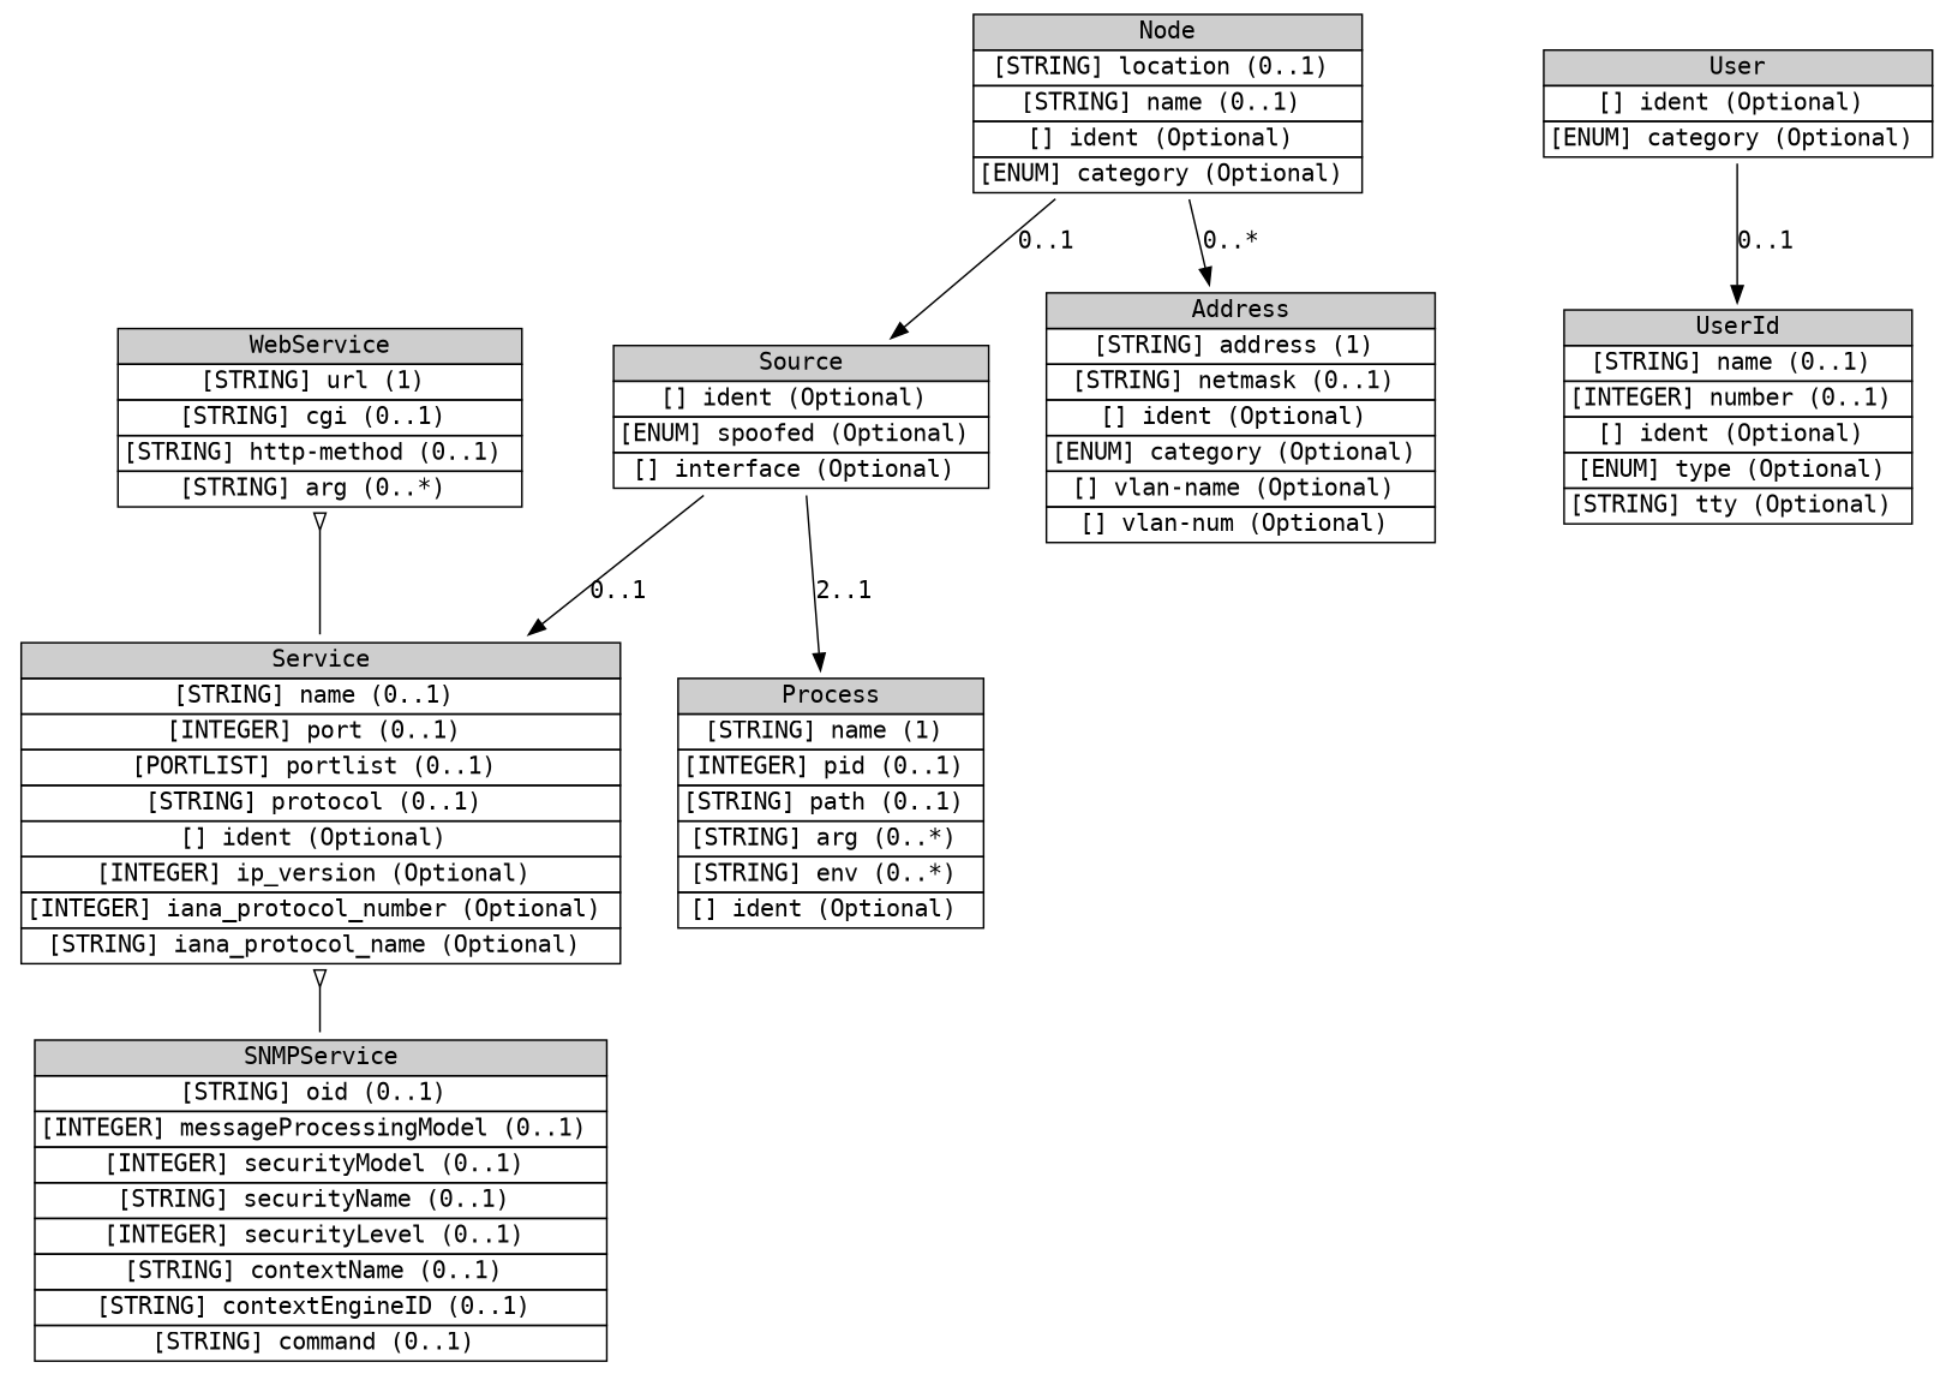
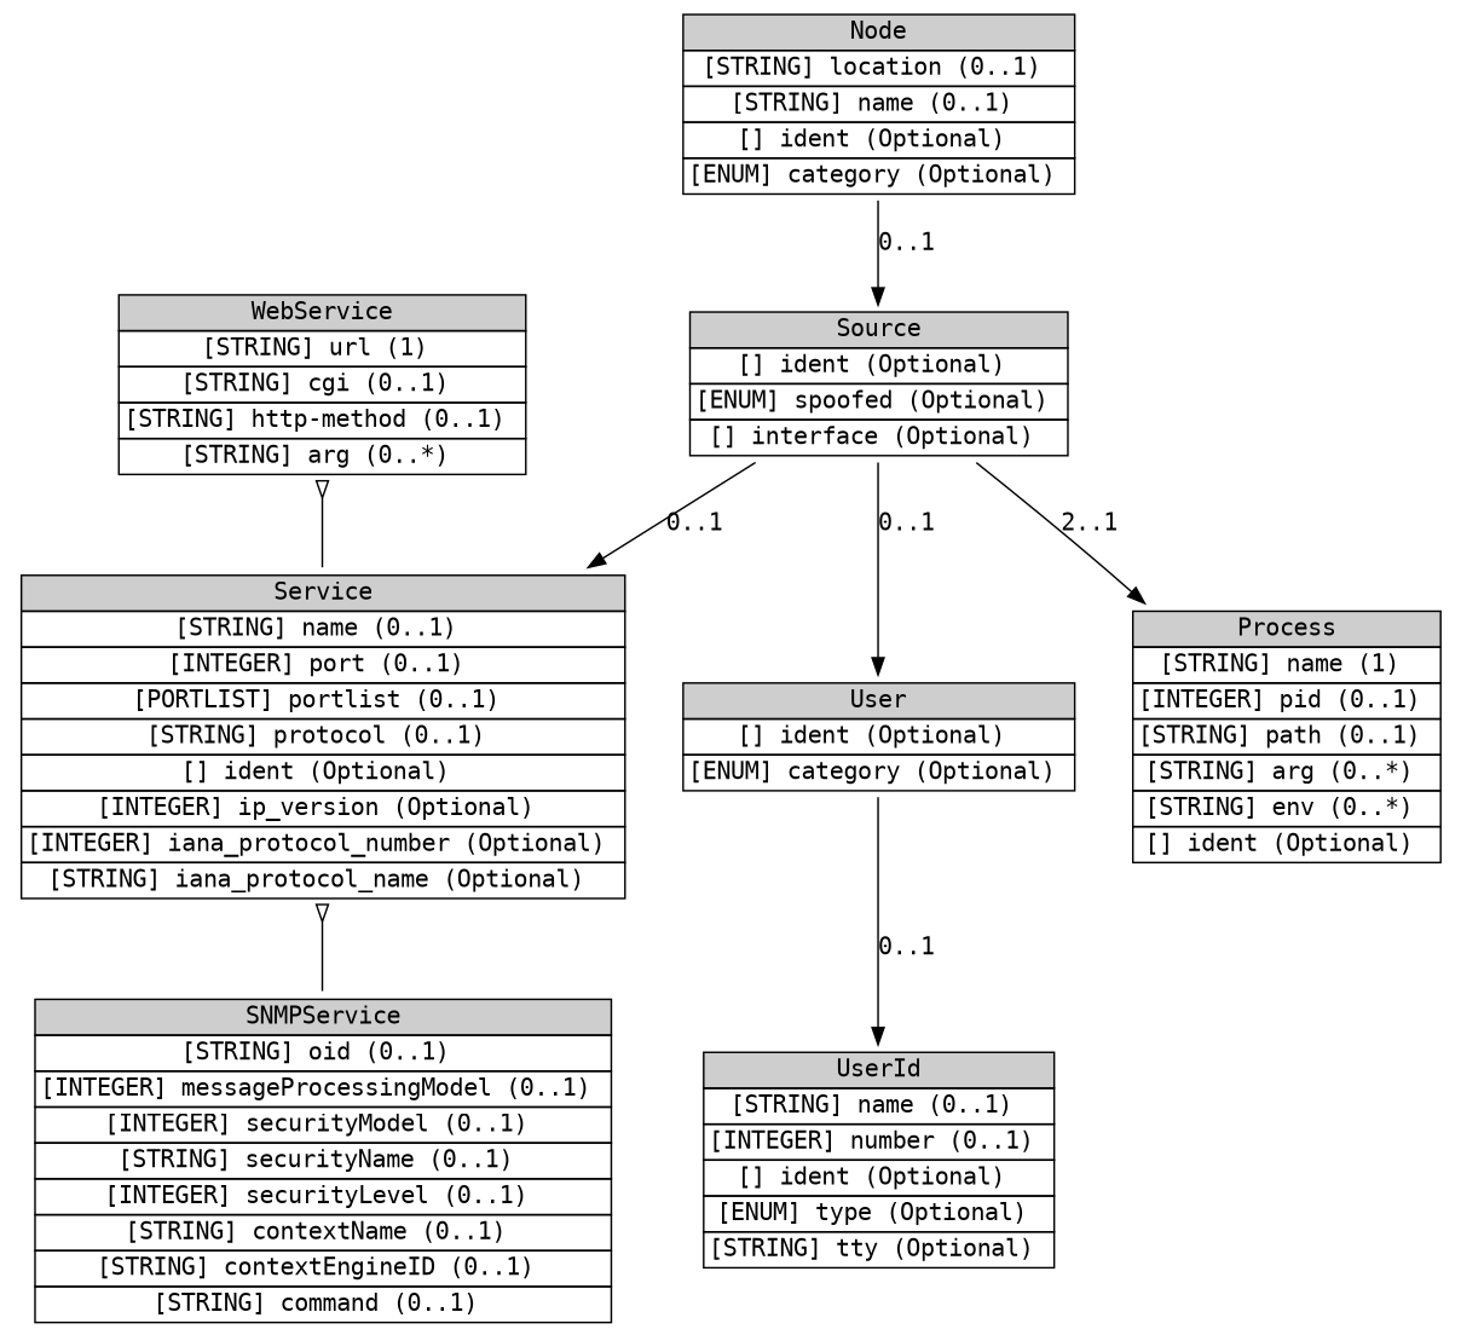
  digraph {
    fontname="DejaVu Sans Mono"
    rankdir=TB
    node [fontname="DejaVu Sans Mono" shape=plaintext]
    edge [fontname="DejaVu Sans Mono"]
    n1 [height=1.2361 label=<<table BORDER="0" CELLBORDER="1" CELLSPACING="0"> <tr > <td BGCOLOR="#CECECE" HREF="#" TITLE="The Source class contains information about the possible source(s) of the event(s) that generated an alert. An event may have more than one source (e.g., in a distributed denial-of-service attack). ">Source</td> </tr>" %<tr><td HREF="#" TITLE="A unique identifier for this source; see Section 3.2.9.">[] ident (Optional) </td></tr>%<tr><td HREF="#" TITLE="An indication of whether the source is, as far as the analyzer can determine, a spoofed address used for hiding the real origin of the attack.  The permitted values for this attribute are shown below.  The default value is &quot;unknown&quot;.  (See also Section 10.)">[ENUM] spoofed (Optional) </td></tr>%<tr><td HREF="#" TITLE="May be used by a network-based analyzer with multiple interfaces to indicate which interface this source was seen on.">[] interface (Optional) </td></tr>%</table>> width=2.9167]
    n2 [height=0.95833 label=<<table BORDER="0" CELLBORDER="1" CELLSPACING="0"> <tr > <td BGCOLOR="#CECECE" HREF="#" TITLE="The User class is used to describe users. It is primarily used as a &quot;container&quot; class for the UserId aggregate class, as shown in Figure 16. ">User</td> </tr>" %<tr><td HREF="#" TITLE="A unique identifier for the user; see Section 3.2.9.">[] ident (Optional) </td></tr>%<tr><td HREF="#" TITLE="The type of user represented.  The permitted values for this attribute are shown below.  The default value is &quot;unknown&quot;. (See also Section 10.)">[ENUM] category (Optional) </td></tr>%</table>> width=3.0278]
    n3 [height=2.0694 label=<<table BORDER="0" CELLBORDER="1" CELLSPACING="0"> <tr > <td BGCOLOR="#CECECE" HREF="#" TITLE="The Process class is used to describe processes being executed on sources, targets, and analyzers. ">Process</td> </tr>" %<tr><td HREF="#" TITLE="The name of the program being executed. This is a short name; path and argument information are provided elsewhere.">[STRING] name (1) </td></tr>%<tr><td HREF="#" TITLE="The process identifier of the process.">[INTEGER] pid (0..1) </td></tr>%<tr><td HREF="#" TITLE="The full path of the program being executed.">[STRING] path (0..1) </td></tr>%<tr><td HREF="#" TITLE="A command-line argument to the program. Multiple arguments may be specified (they are assumed to have occurred in the same order they are provided) with multiple uses of arg.">[STRING] arg (0..*) </td></tr>%<tr><td HREF="#" TITLE="An environment string associated with the process; generally of the format &quot;VARIABLE=value&quot;.  Multiple environment strings may be specified with multiple uses of env.">[STRING] env (0..*) </td></tr>%<tr><td HREF="#" TITLE="A unique identifier for the process; see Section 3.2.9.">[] ident (Optional) </td></tr>%</table>> width=2.3611]
    n4 [height=2.625 label=<<table BORDER="0" CELLBORDER="1" CELLSPACING="0"> <tr > <td BGCOLOR="#CECECE" HREF="#" TITLE="The Service class describes network services on sources and targets. It can identify services by name, port, and protocol. When Service occurs as an aggregate class of Source, it is understood that the service is one from which activity of interest is originating; and that the service is &quot;attached&quot; to the Node, Process, and User information also contained in Source. Likewise, when Service occurs as an aggregate class of Target, it is understood that the service is one to which activity of interest is being directed; and that the service is &quot;attached&quot; to the Node, Process, and User information also contained in Target. If Service occurs in both Source and Target, then information in both locations should be the same. If information is the same in both locations and implementers wish to carry it in only one location, they should specify it as an aggregate of the Target class. ">Service</td> </tr>" %<tr><td HREF="#" TITLE="The name of the service.  Whenever possible, the name from the IANA list of well-known ports SHOULD be used.">[STRING] name (0..1) </td></tr>%<tr><td HREF="#" TITLE="The port number being used.">[INTEGER] port (0..1) </td></tr>%<tr><td HREF="#" TITLE="A list of port numbers being used; see Section 3.2.8 for formatting rules.  If a portlist is given, the iana_protocol_number and iana_protocol_name MUST apply to all the elements of the list.">[PORTLIST] portlist (0..1) </td></tr>%<tr><td HREF="#" TITLE="Additional information about the protocol being used.  The intent of the protocol field is to carry additional information related to the protocol being used when the &lt;Service&gt; attributes iana_protocol_number or/and iana_protocol_name are filed.">[STRING] protocol (0..1) </td></tr>%<tr><td HREF="#" TITLE="A unique identifier for the service; see Section 3.2.9.">[] ident (Optional) </td></tr>%<tr><td HREF="#" TITLE="The IP version number.">[INTEGER] ip_version (Optional) </td></tr>%<tr><td HREF="#" TITLE="The IANA protocol number.">[INTEGER] iana_protocol_number (Optional) </td></tr>%<tr><td HREF="#" TITLE="The IANA protocol name.">[STRING] iana_protocol_name (Optional) </td></tr>%</table>> width=4.6111]
    n5 [height=1.5139 label=<<table BORDER="0" CELLBORDER="1" CELLSPACING="0"> <tr > <td BGCOLOR="#CECECE" HREF="#" TITLE="The Node class is used to identify hosts and other network devices (routers, switches, etc.). ">Node</td> </tr>" %<tr><td HREF="#" TITLE="The location of the equipment.">[STRING] location (0..1) </td></tr>%<tr><td HREF="#" TITLE="The name of the equipment.  This information MUST be provided if no Address information is given.">[STRING] name (0..1) </td></tr>%<tr><td HREF="#" TITLE="A unique identifier for the node; see Section 3.2.9.">[] ident (Optional) </td></tr>%<tr><td HREF="#" TITLE="The &quot;domain&quot; from which the name information was obtained, if relevant.  The permitted values for this attribute are shown in the table below.  The default value is &quot;unknown&quot;. (See also Section 10 for extensions to the table.)">[ENUM] category (Optional) </td></tr>%</table>> width=3.0278]
-   n6 [height=2.0694 label=<<table BORDER="0" CELLBORDER="1" CELLSPACING="0"> <tr > <td BGCOLOR="#CECECE" HREF="#" TITLE="The Address class is used to represent network, hardware, and application addresses. ">Address</td> </tr>" %<tr><td HREF="#" TITLE="The address information.  The format of this data is governed by the category attribute.">[STRING] address (1) </td></tr>%<tr><td HREF="#" TITLE="The network mask for the address, if appropriate.">[STRING] netmask (0..1) </td></tr>%<tr><td HREF="#" TITLE="A unique identifier for the address; see Section 3.2.9.">[] ident (Optional) </td></tr>%<tr><td HREF="#" TITLE="The type of address represented.  The permitted values for this attribute are shown below.  The default value is &quot;unknown&quot;.  (See also Section 10.)">[ENUM] category (Optional) </td></tr>%<tr><td HREF="#" TITLE="The name of the Virtual LAN to which the address belongs.">[] vlan-name (Optional) </td></tr>%<tr><td HREF="#" TITLE="The number of the Virtual LAN to which the address belongs.">[] vlan-num (Optional) </td></tr>%</table>> width=3.0278]
    n7 [height=1.7917 label=<<table BORDER="0" CELLBORDER="1" CELLSPACING="0"> <tr > <td BGCOLOR="#CECECE" HREF="#" TITLE="The UserId class provides specific information about a user. More than one UserId can be used within the User class to indicate attempts to transition from one user to another, or to provide complete information about a user&#39;s (or process&#39;) privileges. ">UserId</td> </tr>" %<tr><td HREF="#" TITLE="A user or group name.">[STRING] name (0..1) </td></tr>%<tr><td HREF="#" TITLE="A user or group number.">[INTEGER] number (0..1) </td></tr>%<tr><td HREF="#" TITLE="A unique identifier for the user id, see Section 3.2.9.">[] ident (Optional) </td></tr>%<tr><td HREF="#" TITLE="The type of user information represented.  The permitted values for this attribute are shown below.  The default value is &quot;original-user&quot;.  (See also Section 10.)">[ENUM] type (Optional) </td></tr>%<tr><td HREF="#" TITLE="The tty the user is using.">[STRING] tty (Optional) </td></tr>%</table>> width=2.7778]
    n8 [height=2.625 label=<<table BORDER="0" CELLBORDER="1" CELLSPACING="0"> <tr > <td BGCOLOR="#CECECE" HREF="#" TITLE="The SNMPService class carries additional information related to SNMP traffic. The aggregate classes composing SNMPService must be interpreted as described in RFC 3411 [15] and RFC 3584 [16]. ">SNMPService</td> </tr>" %<tr><td HREF="#" TITLE="The object identifier in the request.">[STRING] oid (0..1) </td></tr>%<tr><td HREF="#" TITLE="The SNMP version, typically 0 for SNMPv1, 1 for SNMPv2c, 2 for SNMPv2u and SNMPv2*, and 3 for SNMPv3; see RFC 3411 [15] Section 5 for appropriate values.">[INTEGER] messageProcessingModel (0..1) </td></tr>%<tr><td HREF="#" TITLE="The identification of the security model in use, typically 0 for any, 1 for SNMPv1, 2 for SNMPv2c, and 3 for USM; see RFC 3411 [15] Section 5 for appropriate values.">[INTEGER] securityModel (0..1) </td></tr>%<tr><td HREF="#" TITLE="The object&#39;s security name; see RFC 3411 [15] Section 3.2.2.">[STRING] securityName (0..1) </td></tr>%<tr><td HREF="#" TITLE="The security level of the SNMP request; see RFC 3411 [15] Section 3.4.3.">[INTEGER] securityLevel (0..1) </td></tr>%<tr><td HREF="#" TITLE="The object&#39;s context name; see RFC 3411 [15] Section 3.3.3.">[STRING] contextName (0..1) </td></tr>%<tr><td HREF="#" TITLE="The object&#39;s context engine identifier; see RFC 3411 [15] Section 3.3.2.">[STRING] contextEngineID (0..1) </td></tr>%<tr><td HREF="#" TITLE="The command sent to the SNMP server (GET, SET, etc.).">[STRING] command (0..1) </td></tr>%</table>> width=4.4444]
    n9 [height=1.5139 label=<<table BORDER="0" CELLBORDER="1" CELLSPACING="0"> <tr > <td BGCOLOR="#CECECE" HREF="#" TITLE="The WebService class carries additional information related to web traffic. ">WebService</td> </tr>" %<tr><td HREF="#" TITLE="The URL in the request.">[STRING] url (1) </td></tr>%<tr><td HREF="#" TITLE="The CGI script in the request, without arguments.">[STRING] cgi (0..1) </td></tr>%<tr><td HREF="#" TITLE="The HTTP method (PUT, GET) used in the request.">[STRING] http-method (0..1) </td></tr>%<tr><td HREF="#" TITLE="The arguments to the CGI script.">[STRING] arg (0..*) </td></tr>%</table>> width=3.1389]
+   n1 -> n2 [label="0..1"]
    n1 -> n3 [label="2..1"]
    n1 -> n4 [label="0..1"]
    n2 -> n7 [label="0..1"]
    n4 -> n8 [arrowtail=invempty dir=back]
    n5 -> n1 [label="0..1"]
-   n5 -> n6 [label="0..*"]
    n9 -> n4 [arrowtail=invempty dir=back]
  }
